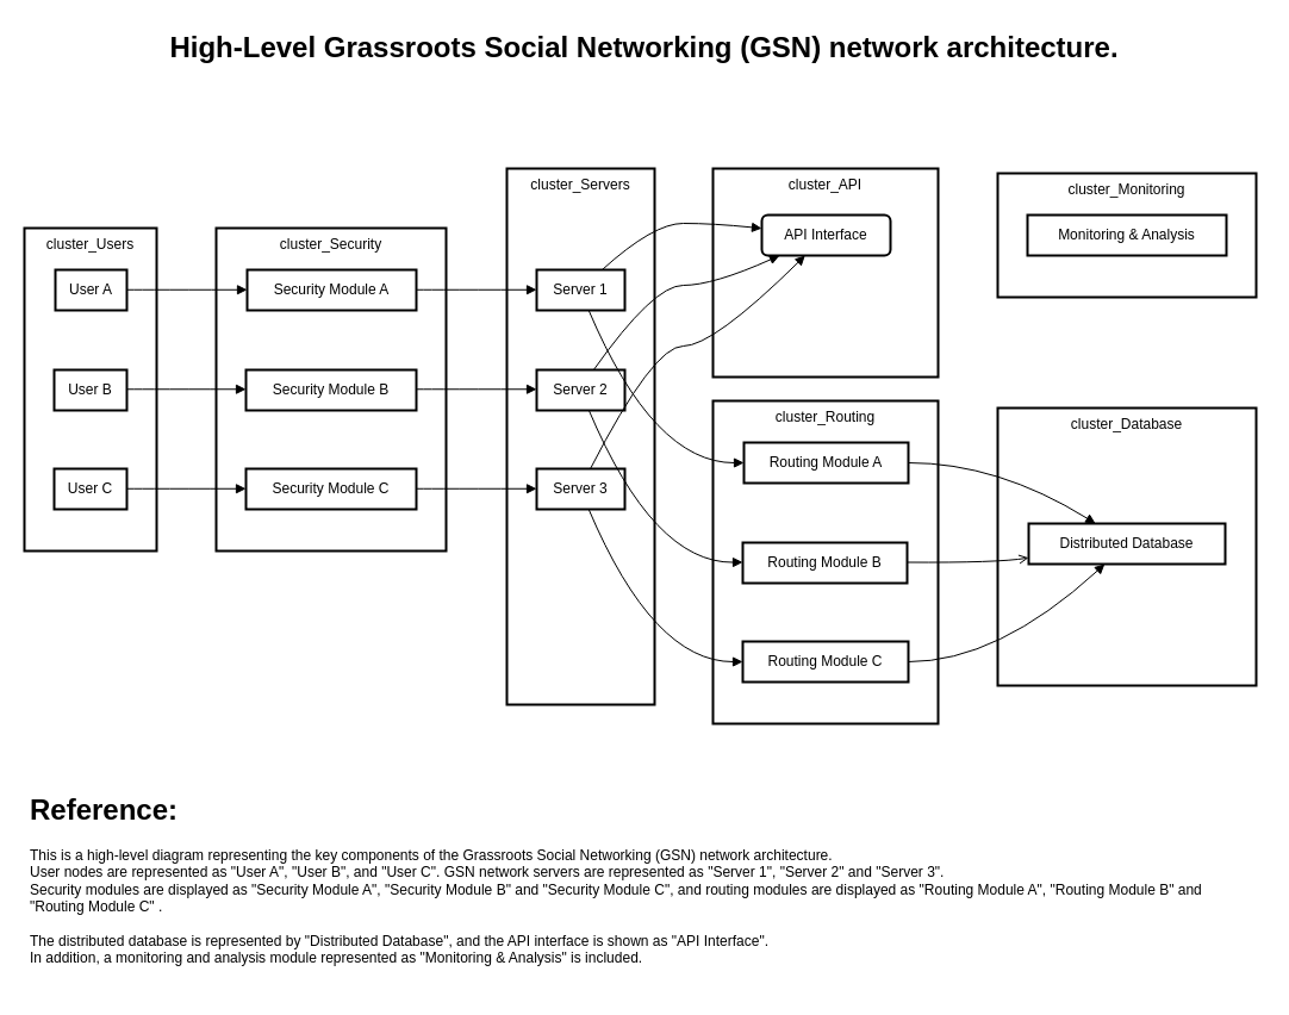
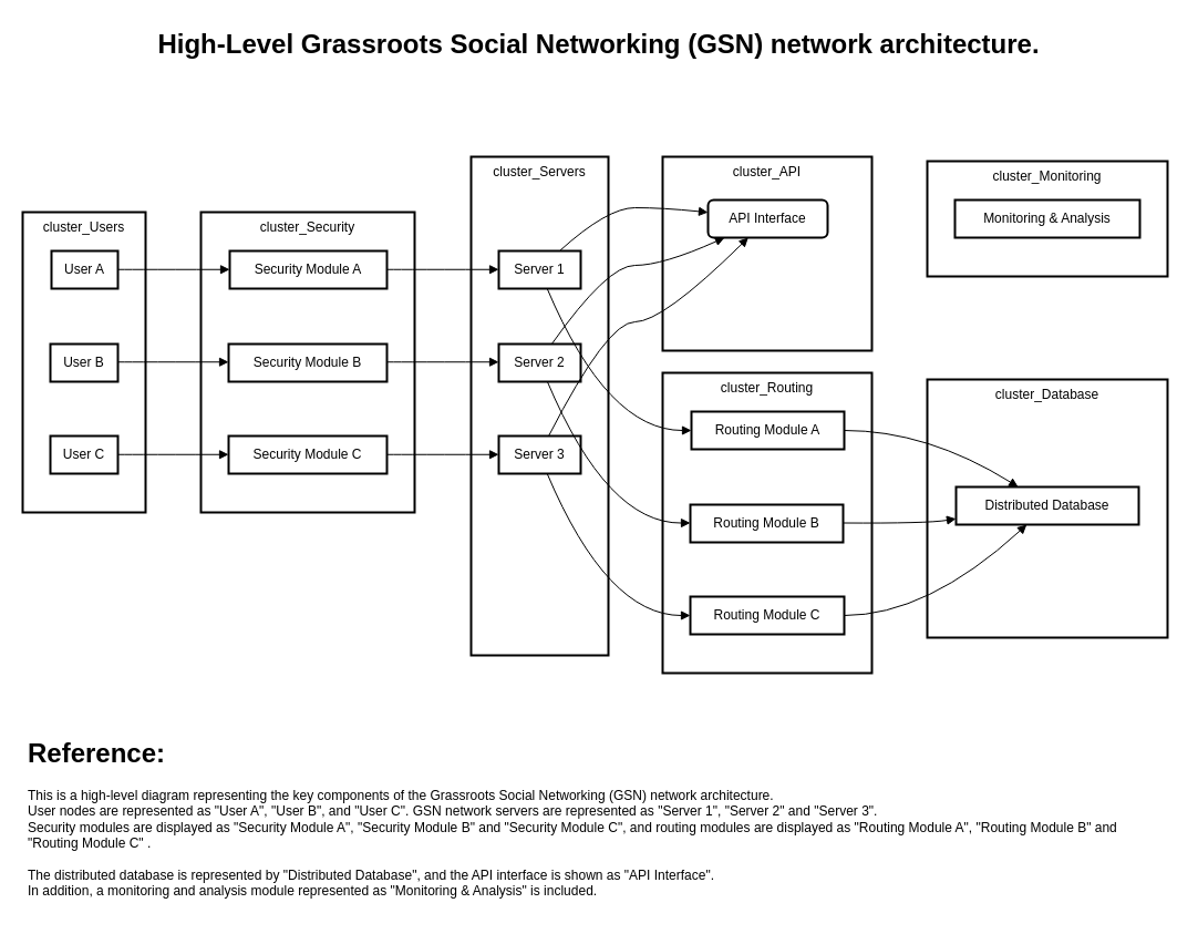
  <mxCell id="0" />
  <mxCell id="1" parent="0" />
  <mxCell id="2" value="cluster_Monitoring" style="whiteSpace=wrap;strokeWidth=2;verticalAlign=top;" vertex="1" parent="1"><mxGeometry x="837" y="145" width="217" height="104" as="geometry" /></mxCell>
  <mxCell id="3" value="Monitoring &amp; Analysis" style="whiteSpace=wrap;strokeWidth=2;" vertex="1" parent="1"><mxGeometry x="862" y="180" width="167" height="34" as="geometry" /></mxCell>
  <mxCell id="4" value="cluster_API" style="whiteSpace=wrap;strokeWidth=2;verticalAlign=top;" vertex="1" parent="1"><mxGeometry x="598" y="141" width="189" height="175" as="geometry" /></mxCell>
  <mxCell id="5" value="API Interface" style="whiteSpace=wrap;strokeWidth=2;rounded=1;" vertex="1" parent="1"><mxGeometry x="639" y="180" width="108" height="34" as="geometry" /></mxCell>
  <mxCell id="6" value="cluster_Routing" style="whiteSpace=wrap;strokeWidth=2;verticalAlign=top;" vertex="1" parent="1"><mxGeometry x="598" y="336" width="189" height="271" as="geometry" /></mxCell>
  <mxCell id="7" value="Routing Module A" style="whiteSpace=wrap;strokeWidth=2;" vertex="1" parent="1"><mxGeometry x="624" y="371" width="138" height="34" as="geometry" /></mxCell>
  <mxCell id="8" value="Routing Module B" style="whiteSpace=wrap;strokeWidth=2;" vertex="1" parent="1"><mxGeometry x="623" y="455" width="138" height="34" as="geometry" /></mxCell>
  <mxCell id="9" value="Routing Module C" style="whiteSpace=wrap;strokeWidth=2;" vertex="1" parent="1"><mxGeometry x="623" y="538" width="139" height="34" as="geometry" /></mxCell>
  <mxCell id="10" value="cluster_Security" style="whiteSpace=wrap;strokeWidth=2;verticalAlign=top;" vertex="1" parent="1"><mxGeometry x="181" y="191" width="193" height="271" as="geometry" /></mxCell>
  <mxCell id="11" value="Security Module A" style="whiteSpace=wrap;strokeWidth=2;" vertex="1" parent="1"><mxGeometry x="207" y="226" width="142" height="34" as="geometry" /></mxCell>
  <mxCell id="12" value="Security Module B" style="whiteSpace=wrap;strokeWidth=2;" vertex="1" parent="1"><mxGeometry x="206" y="310" width="143" height="34" as="geometry" /></mxCell>
  <mxCell id="13" value="Security Module C" style="whiteSpace=wrap;strokeWidth=2;" vertex="1" parent="1"><mxGeometry x="206" y="393" width="143" height="34" as="geometry" /></mxCell>
  <mxCell id="14" value="cluster_Database" style="whiteSpace=wrap;strokeWidth=2;verticalAlign=top;" vertex="1" parent="1"><mxGeometry x="837" y="342" width="217" height="233" as="geometry" /></mxCell>
  <mxCell id="15" value="Distributed Database" style="whiteSpace=wrap;strokeWidth=2;" vertex="1" parent="1"><mxGeometry x="863" y="439" width="165" height="34" as="geometry" /></mxCell>
  <mxCell id="16" value="cluster_Servers" style="whiteSpace=wrap;strokeWidth=2;verticalAlign=top;" vertex="1" parent="1"><mxGeometry x="425" y="141" width="124" height="450" as="geometry" /></mxCell>
  <mxCell id="17" value="Server 1" style="whiteSpace=wrap;strokeWidth=2;" vertex="1" parent="1"><mxGeometry x="450" y="226" width="74" height="34" as="geometry" /></mxCell>
  <mxCell id="18" value="Server 2" style="whiteSpace=wrap;strokeWidth=2;" vertex="1" parent="1"><mxGeometry x="450" y="310" width="74" height="34" as="geometry" /></mxCell>
  <mxCell id="19" value="Server 3" style="whiteSpace=wrap;strokeWidth=2;" vertex="1" parent="1"><mxGeometry x="450" y="393" width="74" height="34" as="geometry" /></mxCell>
  <mxCell id="20" value="cluster_Users" style="whiteSpace=wrap;strokeWidth=2;verticalAlign=top;" vertex="1" parent="1"><mxGeometry x="20" y="191" width="111" height="271" as="geometry" /></mxCell>
  <mxCell id="21" value="User A" style="whiteSpace=wrap;strokeWidth=2;" vertex="1" parent="1"><mxGeometry x="46" y="226" width="60" height="34" as="geometry" /></mxCell>
  <mxCell id="22" value="User B" style="whiteSpace=wrap;strokeWidth=2;" vertex="1" parent="1"><mxGeometry x="45" y="310" width="61" height="34" as="geometry" /></mxCell>
  <mxCell id="23" value="User C" style="whiteSpace=wrap;strokeWidth=2;" vertex="1" parent="1"><mxGeometry x="45" y="393" width="61" height="34" as="geometry" /></mxCell>
  <mxCell id="24" value="" style="curved=1;startArrow=none;endArrow=block;exitX=0.995;exitY=0.493;entryX=-0.002;entryY=0.493;rounded=0;" edge="1" parent="1" source="21" target="11"><mxGeometry relative="1" as="geometry"><Array as="points" /></mxGeometry></mxCell>
  <mxCell id="25" value="" style="curved=1;startArrow=none;endArrow=block;exitX=0.999;exitY=0.478;entryX=0.003;entryY=0.478;rounded=0;" edge="1" parent="1" source="22" target="12"><mxGeometry relative="1" as="geometry"><Array as="points" /></mxGeometry></mxCell>
  <mxCell id="26" value="" style="curved=1;startArrow=none;endArrow=block;exitX=1.003;exitY=0.493;entryX=0.001;entryY=0.493;rounded=0;" edge="1" parent="1" source="23" target="13"><mxGeometry relative="1" as="geometry"><Array as="points" /></mxGeometry></mxCell>
  <mxCell id="27" value="" style="curved=1;startArrow=none;endArrow=block;exitX=1.0;exitY=0.493;entryX=-0.006;entryY=0.493;rounded=0;" edge="1" parent="1" source="11" target="17"><mxGeometry relative="1" as="geometry"><Array as="points" /></mxGeometry></mxCell>
  <mxCell id="28" value="" style="curved=1;startArrow=none;endArrow=block;exitX=1.002;exitY=0.478;entryX=-0.006;entryY=0.478;rounded=0;" edge="1" parent="1" source="12" target="18"><mxGeometry relative="1" as="geometry"><Array as="points" /></mxGeometry></mxCell>
  <mxCell id="29" value="" style="curved=1;startArrow=none;endArrow=block;exitX=1.004;exitY=0.493;entryX=-0.006;entryY=0.493;rounded=0;" edge="1" parent="1" source="13" target="19"><mxGeometry relative="1" as="geometry"><Array as="points" /></mxGeometry></mxCell>
  <mxCell id="30" value="" style="curved=1;startArrow=none;endArrow=block;exitX=0.588;exitY=0.985;entryX=-0.002;entryY=0.5;rounded=0;" edge="1" parent="1" source="17" target="7"><mxGeometry relative="1" as="geometry"><Array as="points"><mxPoint x="548" y="388" /></Array></mxGeometry></mxCell>
  <mxCell id="31" value="" style="curved=1;startArrow=none;endArrow=block;exitX=0.588;exitY=0.971;entryX=0.003;entryY=0.485;rounded=0;" edge="1" parent="1" source="18" target="8"><mxGeometry relative="1" as="geometry"><Array as="points"><mxPoint x="548" y="472" /></Array></mxGeometry></mxCell>
  <mxCell id="32" value="" style="curved=1;startArrow=none;endArrow=block;exitX=0.588;exitY=0.985;entryX=0.001;entryY=0.5;rounded=0;" edge="1" parent="1" source="19" target="9"><mxGeometry relative="1" as="geometry"><Array as="points"><mxPoint x="548" y="555" /></Array></mxGeometry></mxCell>
  <mxCell id="33" value="" style="curved=1;startArrow=none;endArrow=block;exitX=0.997;exitY=0.5;entryX=0.339;entryY=-0.004;rounded=0;" edge="1" parent="1" source="7" target="15"><mxGeometry relative="1" as="geometry"><Array as="points"><mxPoint x="837" y="388" /></Array></mxGeometry></mxCell>
- <mxCell id="34" value="" style="curved=1;startArrow=none;endArrow=open;exitX=1.006;exitY=0.485;entryX=0.002;entryY=0.843;rounded=0;" edge="1" parent="1" source="8" target="15"><mxGeometry relative="1" as="geometry"><Array as="points"><mxPoint x="837" y="472" /></Array></mxGeometry></mxCell>
+ <mxCell id="34" value="" style="curved=1;startArrow=none;endArrow=block;exitX=1.006;exitY=0.485;entryX=0.002;entryY=0.843;rounded=0;" edge="1" parent="1" source="8" target="15"><mxGeometry relative="1" as="geometry"><Array as="points"><mxPoint x="837" y="472" /></Array></mxGeometry></mxCell>
  <mxCell id="35" value="" style="curved=1;startArrow=none;endArrow=block;exitX=1.001;exitY=0.5;entryX=0.391;entryY=0.982;rounded=0;" edge="1" parent="1" source="9" target="15"><mxGeometry relative="1" as="geometry"><Array as="points"><mxPoint x="837" y="555" /></Array></mxGeometry></mxCell>
  <mxCell id="36" value="" style="curved=1;startArrow=none;endArrow=block;exitX=0.742;exitY=0;entryX=-0.004;entryY=0.328;rounded=0;" edge="1" parent="1" source="17" target="5"><mxGeometry relative="1" as="geometry"><Array as="points"><mxPoint x="548" y="187" /><mxPoint x="598" y="187" /></Array></mxGeometry></mxCell>
  <mxCell id="37" value="" style="curved=1;startArrow=none;endArrow=block;exitX=0.651;exitY=-0.015;entryX=0.146;entryY=0.989;rounded=0;" edge="1" parent="1" source="18" target="5"><mxGeometry relative="1" as="geometry"><Array as="points"><mxPoint x="548" y="239" /><mxPoint x="598" y="239" /></Array></mxGeometry></mxCell>
  <mxCell id="38" value="" style="curved=1;startArrow=none;endArrow=block;exitX=0.609;exitY=0;entryX=0.34;entryY=0.989;rounded=0;" edge="1" parent="1" source="19" target="5"><mxGeometry relative="1" as="geometry"><Array as="points"><mxPoint x="548" y="290" /><mxPoint x="598" y="290" /></Array></mxGeometry></mxCell>
  <mxCell id="39" value="&lt;h1&gt;Reference:&lt;/h1&gt;&lt;p&gt;This is a high-level diagram representing the key components of the Grassroots Social Networking (GSN) network architecture. &lt;br&gt;User nodes are represented as &quot;User A&quot;, &quot;User B&quot;, and &quot;User C&quot;. GSN network servers are represented as &quot;Server 1&quot;, &quot;Server 2&quot; and &quot;Server 3&quot;. &lt;br&gt;Security modules are displayed as &quot;Security Module A&quot;, &quot;Security Module B&quot; and &quot;Security Module C&quot;, and routing modules are displayed as &quot;Routing Module A&quot;, &quot;Routing Module B&quot; and &quot;Routing Module C&quot; . &lt;br&gt;&lt;br&gt;The distributed database is represented by &quot;Distributed Database&quot;, and the API interface is shown as &quot;API Interface&quot;. &lt;br&gt;In addition, a monitoring and analysis module represented as &quot;Monitoring &amp;amp; Analysis&quot; is included.&lt;/p&gt;" style="text;html=1;strokeColor=none;fillColor=none;spacing=5;spacingTop=-20;whiteSpace=wrap;overflow=hidden;rounded=0;" vertex="1" parent="1"><mxGeometry x="20" y="660" width="1040" height="170" as="geometry" /></mxCell>
  <mxCell id="40" value="High-Level Grassroots Social Networking (GSN) network architecture." style="text;strokeColor=none;fillColor=none;html=1;fontSize=24;fontStyle=1;verticalAlign=middle;align=center;" vertex="1" parent="1"><mxGeometry x="490" y="20" width="100" height="40" as="geometry" /></mxCell>
